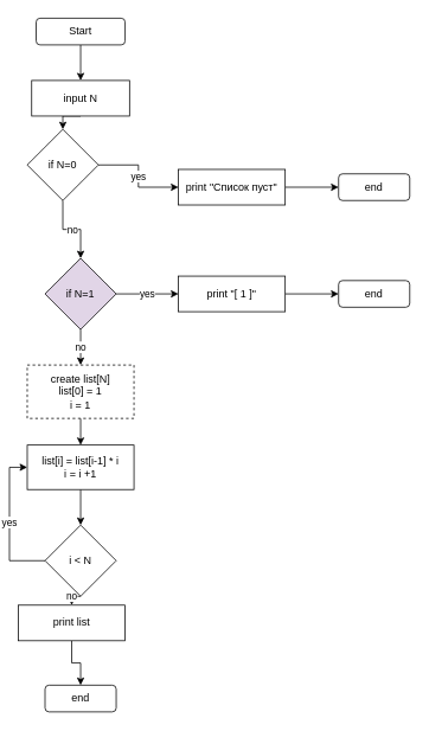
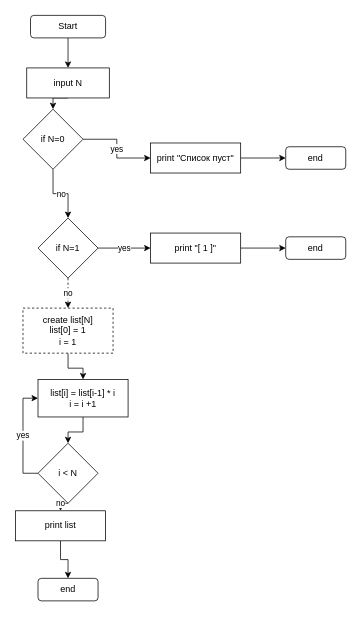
  <mxCell id="0" />
  <mxCell id="1" parent="0" />
  <mxCell id="2" style="edgeStyle=orthogonalEdgeStyle;rounded=0;orthogonalLoop=1;jettySize=auto;html=1;exitX=0.5;exitY=1;exitDx=0;exitDy=0;entryX=0.5;entryY=0;entryDx=0;entryDy=0;" edge="1" parent="1" source="3" target="5"><mxGeometry relative="1" as="geometry" /></mxCell>
  <mxCell id="3" value="Start" style="rounded=1;whiteSpace=wrap;html=1;" vertex="1" parent="1"><mxGeometry x="40" y="20" width="100" height="30" as="geometry" /></mxCell>
  <mxCell id="4" style="edgeStyle=orthogonalEdgeStyle;rounded=0;orthogonalLoop=1;jettySize=auto;html=1;exitX=0.5;exitY=1;exitDx=0;exitDy=0;entryX=0.5;entryY=0;entryDx=0;entryDy=0;" edge="1" parent="1" source="5" target="8"><mxGeometry relative="1" as="geometry" /></mxCell>
  <mxCell id="5" value="input N" style="rounded=0;whiteSpace=wrap;html=1;" vertex="1" parent="1"><mxGeometry x="35" y="90" width="110" height="40" as="geometry" /></mxCell>
  <mxCell id="6" value="yes" style="edgeStyle=orthogonalEdgeStyle;rounded=0;orthogonalLoop=1;jettySize=auto;html=1;exitX=1;exitY=0.5;exitDx=0;exitDy=0;entryX=0;entryY=0.5;entryDx=0;entryDy=0;" edge="1" parent="1" source="8" target="10"><mxGeometry relative="1" as="geometry" /></mxCell>
  <mxCell id="7" value="no" style="edgeStyle=orthogonalEdgeStyle;rounded=0;orthogonalLoop=1;jettySize=auto;html=1;exitX=0.5;exitY=1;exitDx=0;exitDy=0;entryX=0.5;entryY=0;entryDx=0;entryDy=0;" edge="1" parent="1" source="8" target="14"><mxGeometry relative="1" as="geometry" /></mxCell>
  <mxCell id="8" value="if N=0" style="rhombus;whiteSpace=wrap;html=1;" vertex="1" parent="1"><mxGeometry x="30" y="145" width="80" height="80" as="geometry" /></mxCell>
  <mxCell id="9" style="edgeStyle=orthogonalEdgeStyle;rounded=0;orthogonalLoop=1;jettySize=auto;html=1;exitX=1;exitY=0.5;exitDx=0;exitDy=0;entryX=0;entryY=0.5;entryDx=0;entryDy=0;" edge="1" parent="1" source="10" target="11"><mxGeometry relative="1" as="geometry" /></mxCell>
  <mxCell id="10" value="print &quot;Список пуст&quot;" style="rounded=0;whiteSpace=wrap;html=1;" vertex="1" parent="1"><mxGeometry x="200" y="190" width="120" height="40" as="geometry" /></mxCell>
  <mxCell id="11" value="end" style="rounded=1;whiteSpace=wrap;html=1;" vertex="1" parent="1"><mxGeometry x="380" y="195" width="80" height="30" as="geometry" /></mxCell>
  <mxCell id="12" value="yes" style="edgeStyle=orthogonalEdgeStyle;rounded=0;orthogonalLoop=1;jettySize=auto;html=1;exitX=1;exitY=0.5;exitDx=0;exitDy=0;" edge="1" parent="1" source="14" target="16"><mxGeometry relative="1" as="geometry" /></mxCell>
- <mxCell id="13" value="no" style="edgeStyle=orthogonalEdgeStyle;rounded=0;orthogonalLoop=1;jettySize=auto;html=1;exitX=0.5;exitY=1;exitDx=0;exitDy=0;entryX=0.5;entryY=0;entryDx=0;entryDy=0;" edge="1" parent="1" source="14" target="19"><mxGeometry relative="1" as="geometry" /></mxCell>
- <mxCell id="14" value="if N=1" style="rhombus;whiteSpace=wrap;html=1;fillColor=#e1d5e7;" vertex="1" parent="1"><mxGeometry x="50" y="290" width="80" height="80" as="geometry" /></mxCell>
+ <mxCell id="13" value="no" style="edgeStyle=orthogonalEdgeStyle;rounded=0;orthogonalLoop=1;jettySize=auto;html=1;exitX=0.5;exitY=1;exitDx=0;exitDy=0;entryX=0.5;entryY=0;entryDx=0;entryDy=0;dashed=1;" edge="1" parent="1" source="14" target="19"><mxGeometry relative="1" as="geometry" /></mxCell>
+ <mxCell id="14" value="if N=1" style="rhombus;whiteSpace=wrap;html=1;" vertex="1" parent="1"><mxGeometry x="50" y="290" width="80" height="80" as="geometry" /></mxCell>
  <mxCell id="15" style="edgeStyle=orthogonalEdgeStyle;rounded=0;orthogonalLoop=1;jettySize=auto;html=1;exitX=1;exitY=0.5;exitDx=0;exitDy=0;entryX=0;entryY=0.5;entryDx=0;entryDy=0;" edge="1" parent="1" source="16" target="17"><mxGeometry relative="1" as="geometry" /></mxCell>
  <mxCell id="16" value="print &quot;[ 1 ]&quot;" style="rounded=0;whiteSpace=wrap;html=1;" vertex="1" parent="1"><mxGeometry x="200" y="310" width="120" height="40" as="geometry" /></mxCell>
  <mxCell id="17" value="end" style="rounded=1;whiteSpace=wrap;html=1;" vertex="1" parent="1"><mxGeometry x="380" y="315" width="80" height="30" as="geometry" /></mxCell>
  <mxCell id="18" style="edgeStyle=orthogonalEdgeStyle;rounded=0;orthogonalLoop=1;jettySize=auto;html=1;exitX=0.5;exitY=1;exitDx=0;exitDy=0;entryX=0.5;entryY=0;entryDx=0;entryDy=0;" edge="1" parent="1" source="19" target="21"><mxGeometry relative="1" as="geometry" /></mxCell>
  <mxCell id="19" value="create list[N]&lt;br&gt;list[0] = 1&lt;br&gt;i = 1" style="rounded=0;whiteSpace=wrap;html=1;dashed=1;" vertex="1" parent="1"><mxGeometry x="30" y="410" width="120" height="60" as="geometry" /></mxCell>
  <mxCell id="20" style="edgeStyle=orthogonalEdgeStyle;rounded=0;orthogonalLoop=1;jettySize=auto;html=1;exitX=0.5;exitY=1;exitDx=0;exitDy=0;entryX=0.5;entryY=0;entryDx=0;entryDy=0;" edge="1" parent="1" source="21" target="24"><mxGeometry relative="1" as="geometry" /></mxCell>
- <mxCell id="21" value="list[i] = list[i-1] * i&lt;br&gt;i = i +1" style="rounded=0;whiteSpace=wrap;html=1;" vertex="1" parent="1"><mxGeometry x="30" y="500" width="120" height="50" as="geometry" /></mxCell>
+ <mxCell id="21" value="list[i] = list[i-1] * i&lt;br&gt;i = i +1" style="rounded=0;whiteSpace=wrap;html=1;" vertex="1" parent="1"><mxGeometry x="50" y="505" width="120" height="50" as="geometry" /></mxCell>
  <mxCell id="22" value="yes" style="edgeStyle=orthogonalEdgeStyle;rounded=0;orthogonalLoop=1;jettySize=auto;html=1;exitX=0;exitY=0.5;exitDx=0;exitDy=0;entryX=0;entryY=0.5;entryDx=0;entryDy=0;" edge="1" parent="1" source="24" target="21"><mxGeometry relative="1" as="geometry" /></mxCell>
  <mxCell id="23" value="no" style="edgeStyle=orthogonalEdgeStyle;rounded=0;orthogonalLoop=1;jettySize=auto;html=1;exitX=0.5;exitY=1;exitDx=0;exitDy=0;entryX=0.5;entryY=0;entryDx=0;entryDy=0;" edge="1" parent="1" source="24" target="26"><mxGeometry relative="1" as="geometry" /></mxCell>
  <mxCell id="24" value="i &amp;lt; N" style="rhombus;whiteSpace=wrap;html=1;" vertex="1" parent="1"><mxGeometry x="50" y="590" width="80" height="80" as="geometry" /></mxCell>
  <mxCell id="25" style="edgeStyle=orthogonalEdgeStyle;rounded=0;orthogonalLoop=1;jettySize=auto;html=1;exitX=0.5;exitY=1;exitDx=0;exitDy=0;entryX=0.5;entryY=0;entryDx=0;entryDy=0;" edge="1" parent="1" source="26" target="27"><mxGeometry relative="1" as="geometry" /></mxCell>
  <mxCell id="26" value="print list" style="rounded=0;whiteSpace=wrap;html=1;" vertex="1" parent="1"><mxGeometry x="20" y="680" width="120" height="40" as="geometry" /></mxCell>
  <mxCell id="27" value="end" style="rounded=1;whiteSpace=wrap;html=1;" vertex="1" parent="1"><mxGeometry x="50" y="770" width="80" height="30" as="geometry" /></mxCell>
